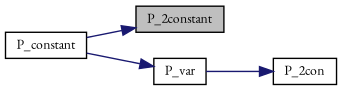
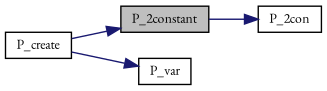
  digraph {
    fontname="EB Garamond"
    rankdir=LR
    node [color=black fillcolor=white fontname="EB Garamond" fontsize=10 shape=record style=filled]
    edge [color=midnightblue fontname="EB Garamond" fontsize=10 labelfontname=Helvetica labelfontsize=10 style=solid]
    n1 [fillcolor=grey75 fontcolor=black height=0.2 label=P_2constant width=0.4]
    n2 [height=0.2 label=P_2con width=0.4]
-   n3 [height=0.2 label=P_constant width=0.4]
+   n3 [height=0.2 label=P_create width=0.4]
    n4 [height=0.2 label=P_var width=0.4]
-   n4 -> n2
+   n1 -> n2
    n3 -> n1
    n3 -> n4
  }
